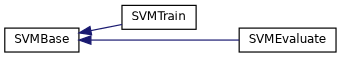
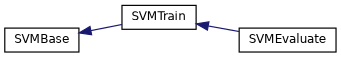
  digraph {
    rankdir=LR
    node [color=black fillcolor=white fontname=Helvetica fontsize=10 shape=record style=filled]
    edge [color=midnightblue dir=back fontname=Helvetica fontsize=10 labelfontname=Helvetica labelfontsize=10 style=solid]
    n1 [height=0.2 label=SVMBase width=0.4]
    n2 [height=0.2 label=SVMTrain width=0.4]
    n3 [height=0.2 label=SVMEvaluate width=0.4]
    n1 -> n2
-   n1 -> n3
+   n2 -> n3
  }
